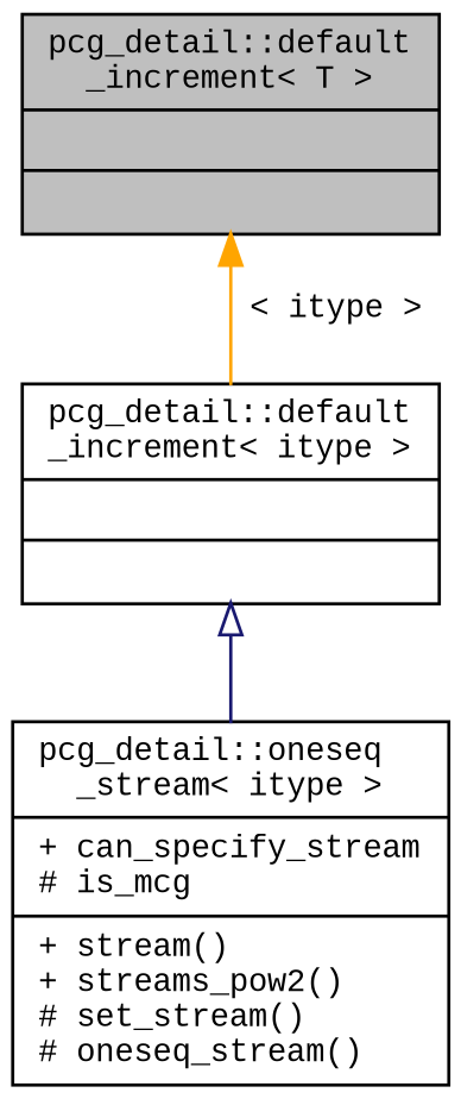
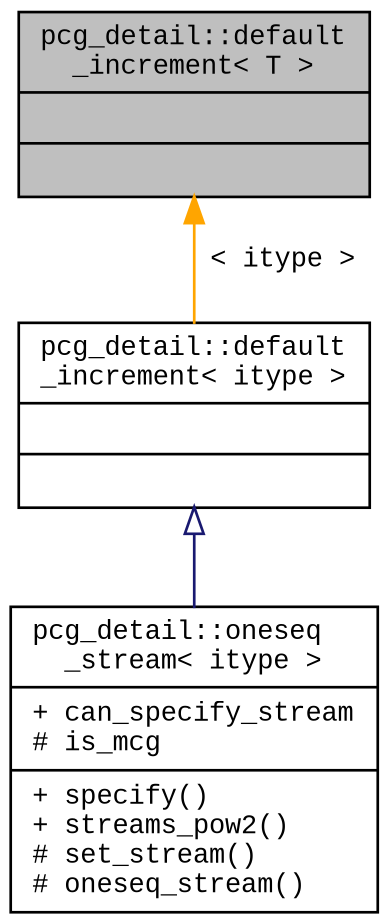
  digraph {
    fontname="Liberation Mono"
    node [color=black fontname="Liberation Mono" fontsize=10 shape=record]
    edge [dir=back fontname="Liberation Mono" fontsize=10 labelfontname=Helvetica labelfontsize=10 style=solid]
    n1 [fillcolor=grey75 fontcolor=black height=0.2 label="{pcg_detail::default\l_increment\< T \>\n||}" style=filled width=0.4]
    n2 [height=0.2 label="{pcg_detail::default\l_increment\< itype \>\n||}" width=0.4]
-   n3 [height=0.2 label="{pcg_detail::oneseq\l_stream\< itype \>\n|+ can_specify_stream\l# is_mcg\l|+ stream()\l+ streams_pow2()\l# set_stream()\l# oneseq_stream()\l}" width=0.4]
+   n3 [height=0.2 label="{pcg_detail::oneseq\l_stream\< itype \>\n|+ can_specify_stream\l# is_mcg\l|+ specify()\l+ streams_pow2()\l# set_stream()\l# oneseq_stream()\l}" width=0.4]
    n1 -> n2 [color=orange label=" \< itype \>"]
    n2 -> n3 [arrowtail=onormal color=midnightblue]
  }
